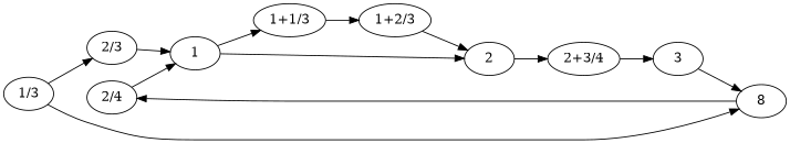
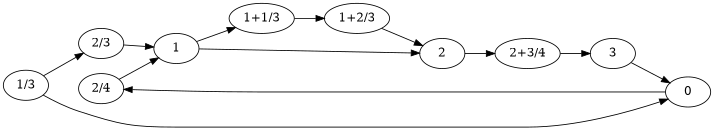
  digraph {
    rankdir=LR
    n1 [label="2/4"]
-   0 [label=8]
+   0
    1
    "1/3"
    "2/3"
    "1+1/3"
    2
    "1+2/3"
    "2+3/4"
    3
    n1 -> 1
    0 -> n1
    1 -> "1+1/3"
    1 -> 2
    "1/3" -> 0
    "1/3" -> "2/3"
    "2/3" -> 1
    "1+1/3" -> "1+2/3"
    2 -> "2+3/4"
    "1+2/3" -> 2
    "2+3/4" -> 3
    3 -> 0
  }
